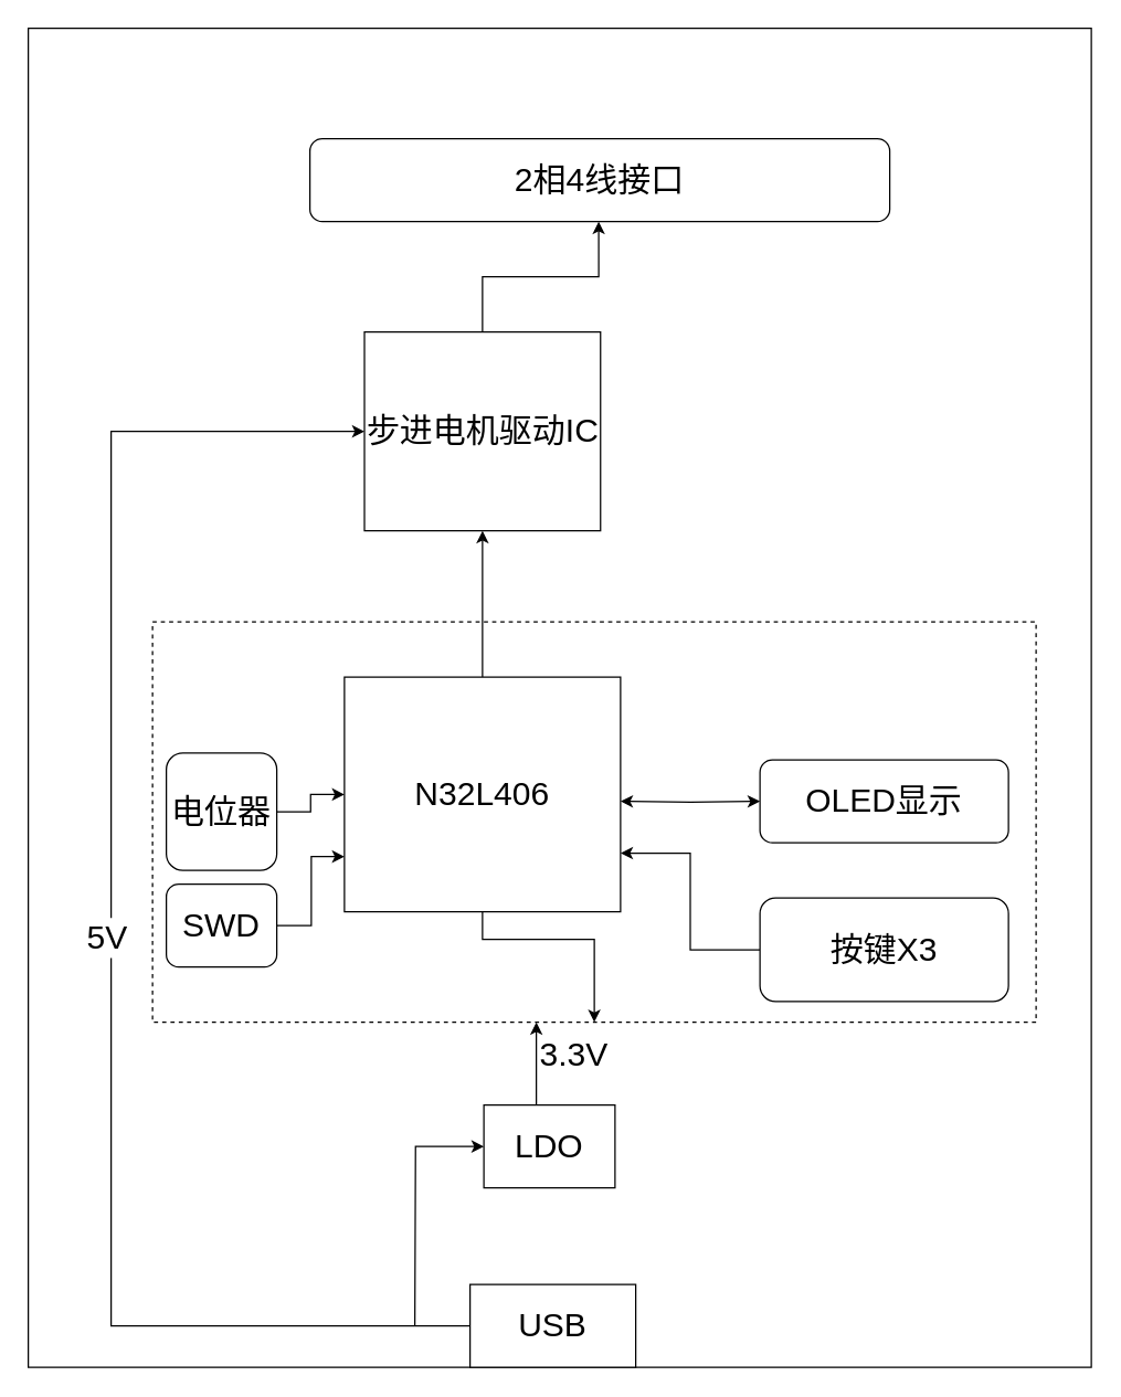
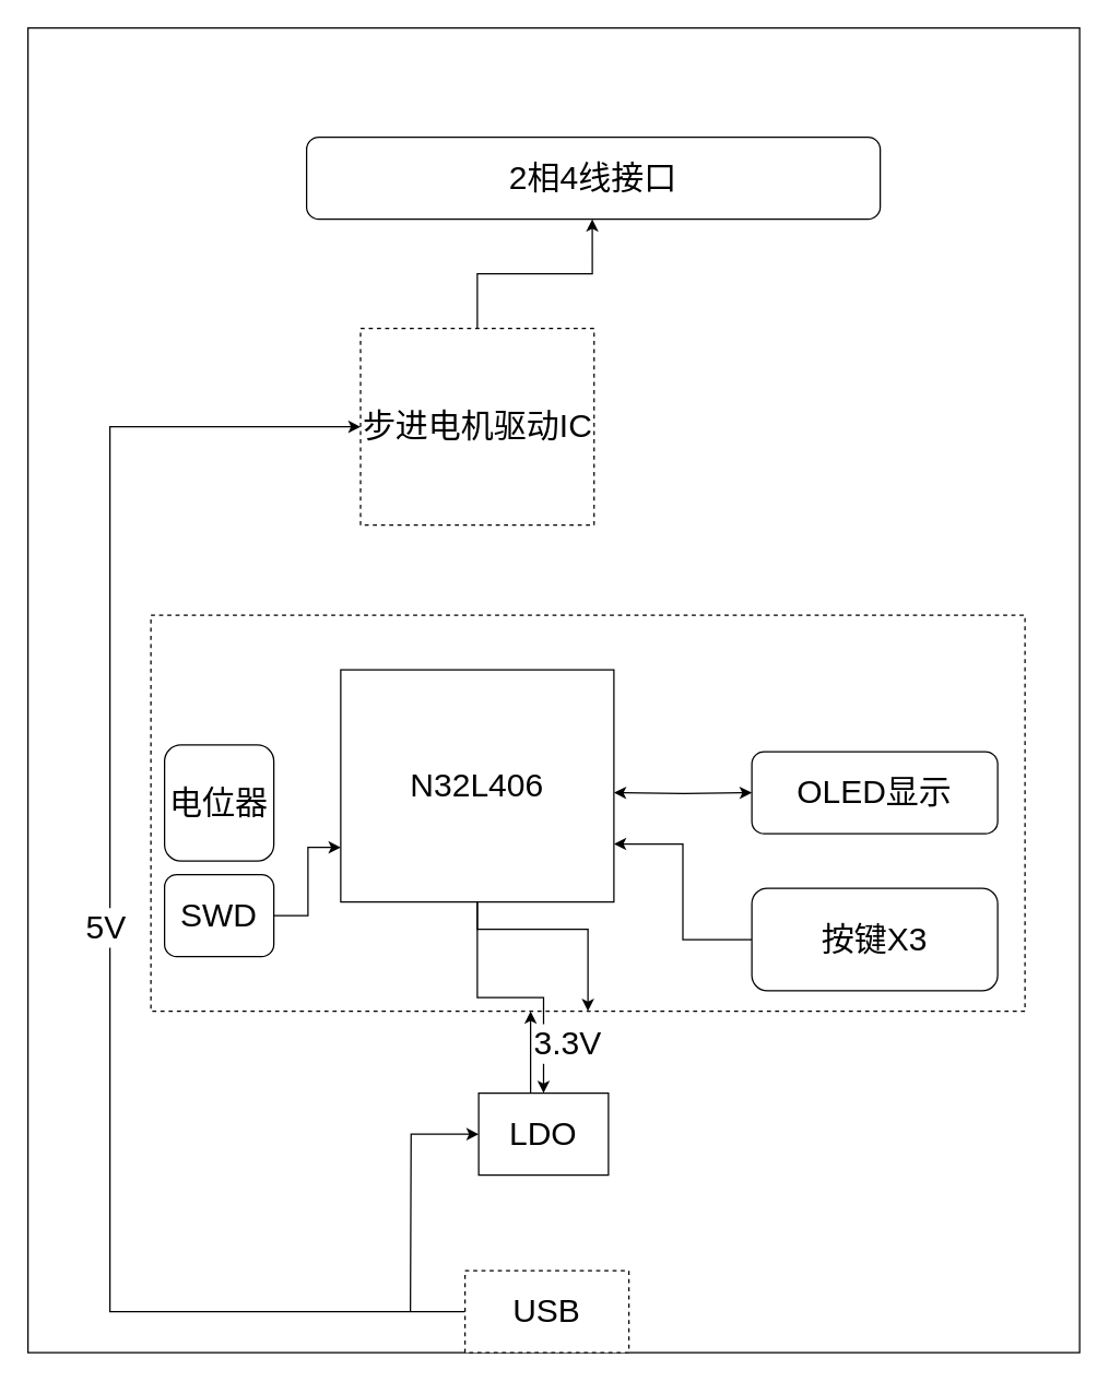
  <mxCell id="0" />
  <mxCell id="1" parent="0" />
  <mxCell id="2" value="" style="rounded=0;whiteSpace=wrap;html=1;" vertex="1" parent="1"><mxGeometry x="20" y="20" width="770" height="970" as="geometry" /></mxCell>
  <mxCell id="3" value="" style="rounded=0;whiteSpace=wrap;html=1;fontSize=24;shadow=0;sketch=0;glass=0;dashed=1;" vertex="1" parent="1"><mxGeometry x="110" y="450" width="640" height="290" as="geometry" /></mxCell>
  <mxCell id="4" style="edgeStyle=none;rounded=0;orthogonalLoop=1;jettySize=auto;html=1;" edge="1" parent="1" source="7" target="2"><mxGeometry relative="1" as="geometry" /></mxCell>
  <mxCell id="5" style="edgeStyle=orthogonalEdgeStyle;rounded=0;orthogonalLoop=1;jettySize=auto;html=1;startArrow=none;startFill=0;endArrow=classic;endFill=1;fontSize=24;" edge="1" parent="1" source="7" target="9"><mxGeometry relative="1" as="geometry"><mxPoint x="170" y="870" as="targetPoint" /><Array as="points"><mxPoint x="80" y="960" /><mxPoint x="80" y="312" /></Array></mxGeometry></mxCell>
  <mxCell id="6" value="5V" style="edgeLabel;html=1;align=center;verticalAlign=middle;resizable=0;points=[];fontSize=24;" vertex="1" connectable="0" parent="5"><mxGeometry x="-0.007" y="4" relative="1" as="geometry"><mxPoint as="offset" /></mxGeometry></mxCell>
- <mxCell id="7" value="&lt;font style=&quot;font-size: 24px&quot;&gt;USB&lt;/font&gt;" style="rounded=0;whiteSpace=wrap;html=1;" vertex="1" parent="1"><mxGeometry x="340" y="930" width="120" height="60" as="geometry" /></mxCell>
+ <mxCell id="7" value="&lt;font style=&quot;font-size: 24px&quot;&gt;USB&lt;/font&gt;" style="rounded=0;whiteSpace=wrap;html=1;dashed=1;" vertex="1" parent="1"><mxGeometry x="340" y="930" width="120" height="60" as="geometry" /></mxCell>
  <mxCell id="8" style="edgeStyle=orthogonalEdgeStyle;rounded=0;orthogonalLoop=1;jettySize=auto;html=1;startArrow=classic;startFill=1;" edge="1" parent="1" target="10"><mxGeometry relative="1" as="geometry"><mxPoint x="449" y="580" as="sourcePoint" /></mxGeometry></mxCell>
- <mxCell id="9" value="&lt;font style=&quot;font-size: 24px&quot;&gt;步进电机驱动IC&lt;/font&gt;" style="rounded=0;whiteSpace=wrap;html=1;" vertex="1" parent="1"><mxGeometry x="263.5" y="240" width="171" height="144" as="geometry" /></mxCell>
+ <mxCell id="9" value="&lt;font style=&quot;font-size: 24px&quot;&gt;步进电机驱动IC&lt;/font&gt;" style="rounded=0;whiteSpace=wrap;html=1;dashed=1;" vertex="1" parent="1"><mxGeometry x="263.5" y="240" width="171" height="144" as="geometry" /></mxCell>
  <mxCell id="10" value="&lt;font style=&quot;font-size: 24px&quot;&gt;OLED显示&lt;/font&gt;" style="rounded=1;whiteSpace=wrap;html=1;" vertex="1" parent="1"><mxGeometry x="550" y="550" width="180" height="60" as="geometry" /></mxCell>
  <mxCell id="11" style="edgeStyle=orthogonalEdgeStyle;rounded=0;orthogonalLoop=1;jettySize=auto;html=1;startArrow=classic;startFill=1;fontSize=24;endArrow=none;endFill=0;exitX=0.498;exitY=1;exitDx=0;exitDy=0;exitPerimeter=0;entryX=0.5;entryY=0;entryDx=0;entryDy=0;" edge="1" parent="1" source="12" target="9"><mxGeometry relative="1" as="geometry"><mxPoint x="364.58" y="140" as="sourcePoint" /><mxPoint x="364.58" y="273" as="targetPoint" /><Array as="points" /></mxGeometry></mxCell>
  <mxCell id="12" value="&lt;font style=&quot;font-size: 24px&quot;&gt;2相4线接口&lt;/font&gt;" style="rounded=1;whiteSpace=wrap;html=1;" vertex="1" parent="1"><mxGeometry x="224" y="100" width="420" height="60" as="geometry" /></mxCell>
- <mxCell id="13" style="edgeStyle=orthogonalEdgeStyle;rounded=0;orthogonalLoop=1;jettySize=auto;html=1;entryX=0.5;entryY=1;entryDx=0;entryDy=0;startArrow=none;startFill=0;" edge="1" parent="1" source="15" target="9"><mxGeometry relative="1" as="geometry" /></mxCell>
+ <mxCell id="13" style="edgeStyle=orthogonalEdgeStyle;rounded=0;orthogonalLoop=1;jettySize=auto;html=1;startArrow=none;startFill=0;" edge="1" parent="1" source="15" target="19"><mxGeometry relative="1" as="geometry" /></mxCell>
  <mxCell id="14" style="edgeStyle=orthogonalEdgeStyle;rounded=0;orthogonalLoop=1;jettySize=auto;html=1;startArrow=none;startFill=0;fontSize=24;" edge="1" parent="1" source="15" target="3"><mxGeometry relative="1" as="geometry" /></mxCell>
  <mxCell id="15" value="&lt;span style=&quot;font-size: 24px&quot;&gt;N32L406&lt;/span&gt;" style="rounded=0;whiteSpace=wrap;html=1;" vertex="1" parent="1"><mxGeometry x="249" y="490" width="200" height="170" as="geometry" /></mxCell>
  <mxCell id="16" style="edgeStyle=orthogonalEdgeStyle;rounded=0;orthogonalLoop=1;jettySize=auto;html=1;startArrow=classic;startFill=1;endArrow=none;endFill=0;fontSize=24;" edge="1" parent="1" source="19"><mxGeometry relative="1" as="geometry"><mxPoint x="300" y="960" as="targetPoint" /></mxGeometry></mxCell>
  <mxCell id="17" value="" style="edgeStyle=orthogonalEdgeStyle;rounded=0;orthogonalLoop=1;jettySize=auto;html=1;startArrow=none;startFill=0;endArrow=classic;endFill=1;fontSize=24;" edge="1" parent="1" source="19" target="3"><mxGeometry relative="1" as="geometry"><Array as="points"><mxPoint x="388" y="780" /><mxPoint x="388" y="780" /></Array></mxGeometry></mxCell>
  <mxCell id="18" value="3.3V" style="edgeLabel;html=1;align=center;verticalAlign=middle;resizable=0;points=[];fontSize=24;" vertex="1" connectable="0" parent="17"><mxGeometry x="-0.265" relative="1" as="geometry"><mxPoint x="26.48" y="-14.48" as="offset" /></mxGeometry></mxCell>
  <mxCell id="19" value="LDO" style="rounded=0;whiteSpace=wrap;html=1;fontSize=24;" vertex="1" parent="1"><mxGeometry x="350" y="800" width="95" height="60" as="geometry" /></mxCell>
  <mxCell id="20" style="edgeStyle=orthogonalEdgeStyle;rounded=0;orthogonalLoop=1;jettySize=auto;html=1;entryX=1;entryY=0.75;entryDx=0;entryDy=0;startArrow=none;startFill=0;fontSize=24;" edge="1" parent="1" source="21" target="15"><mxGeometry relative="1" as="geometry" /></mxCell>
  <mxCell id="21" value="&lt;span style=&quot;font-size: 24px&quot;&gt;按键X3&lt;/span&gt;" style="rounded=1;whiteSpace=wrap;html=1;" vertex="1" parent="1"><mxGeometry x="550" y="650" width="180" height="75" as="geometry" /></mxCell>
- <mxCell id="22" value="" style="edgeStyle=orthogonalEdgeStyle;rounded=0;orthogonalLoop=1;jettySize=auto;html=1;startArrow=none;startFill=0;fontSize=24;" edge="1" parent="1" source="23" target="15"><mxGeometry relative="1" as="geometry" /></mxCell>
  <mxCell id="23" value="&lt;span style=&quot;font-size: 24px&quot;&gt;电位器&lt;/span&gt;" style="rounded=1;whiteSpace=wrap;html=1;" vertex="1" parent="1"><mxGeometry x="120" y="545" width="80" height="85" as="geometry" /></mxCell>
  <mxCell id="24" value="" style="edgeStyle=orthogonalEdgeStyle;rounded=0;orthogonalLoop=1;jettySize=auto;html=1;startArrow=none;startFill=0;fontSize=24;" edge="1" parent="1" source="25" target="15"><mxGeometry relative="1" as="geometry"><Array as="points"><mxPoint x="225" y="670" /><mxPoint x="225" y="620" /></Array></mxGeometry></mxCell>
  <mxCell id="25" value="&lt;span style=&quot;font-size: 24px&quot;&gt;SWD&lt;/span&gt;" style="rounded=1;whiteSpace=wrap;html=1;" vertex="1" parent="1"><mxGeometry x="120" y="640" width="80" height="60" as="geometry" /></mxCell>
